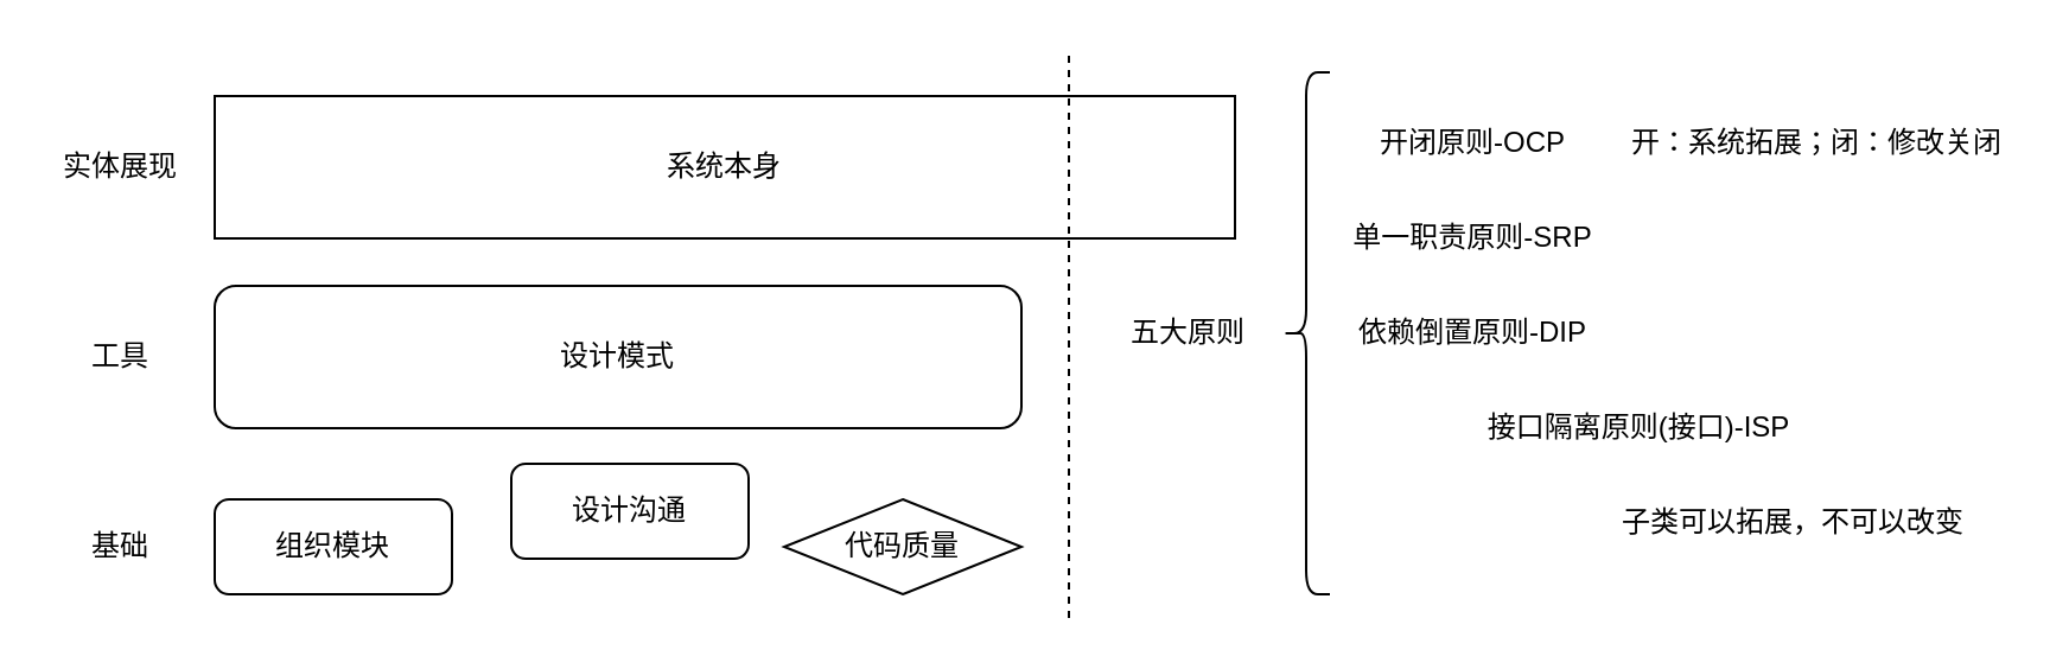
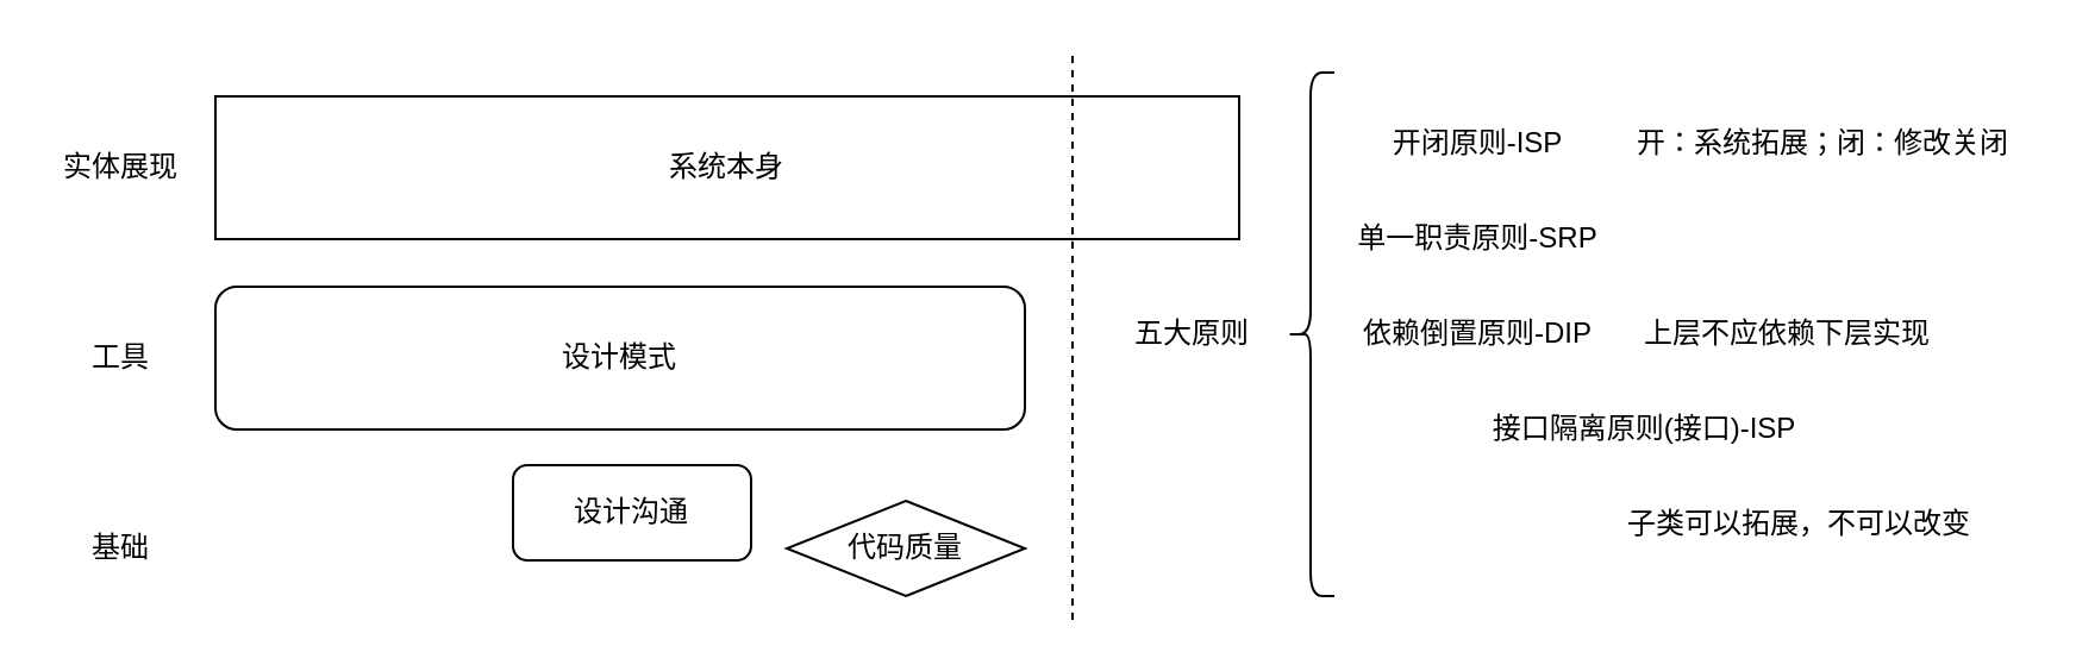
  <mxCell id="0" />
  <mxCell id="1" parent="0" />
  <mxCell id="2" value="工具" style="text;html=1;align=center;verticalAlign=middle;resizable=0;points=[];autosize=1;strokeColor=none;fillColor=none;" parent="1" vertex="1"><mxGeometry x="30" y="140" width="40" height="20" as="geometry" /></mxCell>
  <mxCell id="3" value="基础" style="text;html=1;align=center;verticalAlign=middle;resizable=0;points=[];autosize=1;strokeColor=none;fillColor=none;" parent="1" vertex="1"><mxGeometry x="30" y="220" width="40" height="20" as="geometry" /></mxCell>
  <mxCell id="4" value="设计模式" style="rounded=1;whiteSpace=wrap;html=1;" parent="1" vertex="1"><mxGeometry x="90" y="120" width="340" height="60" as="geometry" /></mxCell>
- <mxCell id="5" value="组织模块" style="rounded=1;whiteSpace=wrap;html=1;" parent="1" vertex="1"><mxGeometry x="90" y="210" width="100" height="40" as="geometry" /></mxCell>
  <mxCell id="6" value="设计沟通" style="rounded=1;whiteSpace=wrap;html=1;" parent="1" vertex="1"><mxGeometry x="215" y="195" width="100" height="40" as="geometry" /></mxCell>
  <mxCell id="7" value="代码质量" style="rhombus;whiteSpace=wrap;html=1;" parent="1" vertex="1"><mxGeometry x="330" y="210" width="100" height="40" as="geometry" /></mxCell>
  <mxCell id="8" value="实体展现" style="text;html=1;align=center;verticalAlign=middle;resizable=0;points=[];autosize=1;strokeColor=none;fillColor=none;" parent="1" vertex="1"><mxGeometry x="20" y="60" width="60" height="20" as="geometry" /></mxCell>
  <mxCell id="9" value="系统本身" style="whiteSpace=wrap;html=1;" parent="1" vertex="1"><mxGeometry x="90" y="40" width="430" height="60" as="geometry" /></mxCell>
  <mxCell id="10" value="" style="endArrow=none;dashed=1;html=1;" parent="1" edge="1"><mxGeometry width="50" height="50" relative="1" as="geometry"><mxPoint x="450" y="260" as="sourcePoint" /><mxPoint x="450" as="targetPoint" y="20" /></mxGeometry></mxCell>
  <mxCell id="11" value="" style="edgeStyle=none;html=1;" edge="1" parent="1" source="12"><mxGeometry relative="1" as="geometry"><mxPoint x="540" y="140" as="targetPoint" /></mxGeometry></mxCell>
  <mxCell id="12" value="" style="shape=curlyBracket;whiteSpace=wrap;html=1;rounded=1;" parent="1" vertex="1"><mxGeometry x="540" y="30" width="20" height="220" as="geometry" /></mxCell>
  <mxCell id="13" value="五大原则" style="text;html=1;align=center;verticalAlign=middle;resizable=0;points=[];autosize=1;strokeColor=none;fillColor=none;" parent="1" vertex="1"><mxGeometry x="470" y="130" width="60" height="20" as="geometry" /></mxCell>
- <mxCell id="14" value="开闭原则-OCP" style="text;html=1;align=center;verticalAlign=middle;resizable=0;points=[];autosize=1;strokeColor=none;fillColor=none;" parent="1" vertex="1"><mxGeometry x="575" y="50" width="90" height="20" as="geometry" /></mxCell>
+ <mxCell id="14" value="开闭原则-ISP" style="text;html=1;align=center;verticalAlign=middle;resizable=0;points=[];autosize=1;strokeColor=none;fillColor=none;" parent="1" vertex="1"><mxGeometry x="575" y="50" width="90" height="20" as="geometry" /></mxCell>
  <mxCell id="15" value="开：系统拓展；闭：修改关闭" style="text;html=1;align=center;verticalAlign=middle;resizable=0;points=[];autosize=1;strokeColor=none;fillColor=none;" parent="1" vertex="1"><mxGeometry x="680" y="50" width="170" height="20" as="geometry" /></mxCell>
  <mxCell id="16" value="单一职责原则-SRP" style="text;html=1;align=center;verticalAlign=middle;resizable=0;points=[];autosize=1;strokeColor=none;fillColor=none;" vertex="1" parent="1"><mxGeometry x="560" y="90" width="120" height="20" as="geometry" /></mxCell>
  <mxCell id="17" value="依赖倒置原则-DIP" style="text;html=1;align=center;verticalAlign=middle;resizable=0;points=[];autosize=1;strokeColor=none;fillColor=none;" vertex="1" parent="1"><mxGeometry x="565" y="130" width="110" height="20" as="geometry" /></mxCell>
+ <mxCell id="18" value="上层不应依赖下层实现" style="text;html=1;align=center;verticalAlign=middle;resizable=0;points=[];autosize=1;strokeColor=none;fillColor=none;" vertex="1" parent="1"><mxGeometry x="680" y="130" width="140" height="20" as="geometry" /></mxCell>
  <mxCell id="19" value="接口隔离原则(接口)-ISP" style="text;html=1;align=center;verticalAlign=middle;resizable=0;points=[];autosize=1;strokeColor=none;fillColor=none;" vertex="1" parent="1"><mxGeometry x="620" y="170" width="140" height="20" as="geometry" /></mxCell>
  <mxCell id="20" value="子类可以拓展，不可以改变" style="text;html=1;align=center;verticalAlign=middle;resizable=0;points=[];autosize=1;strokeColor=none;fillColor=none;" vertex="1" parent="1"><mxGeometry x="675" y="210" width="160" height="20" as="geometry" /></mxCell>
